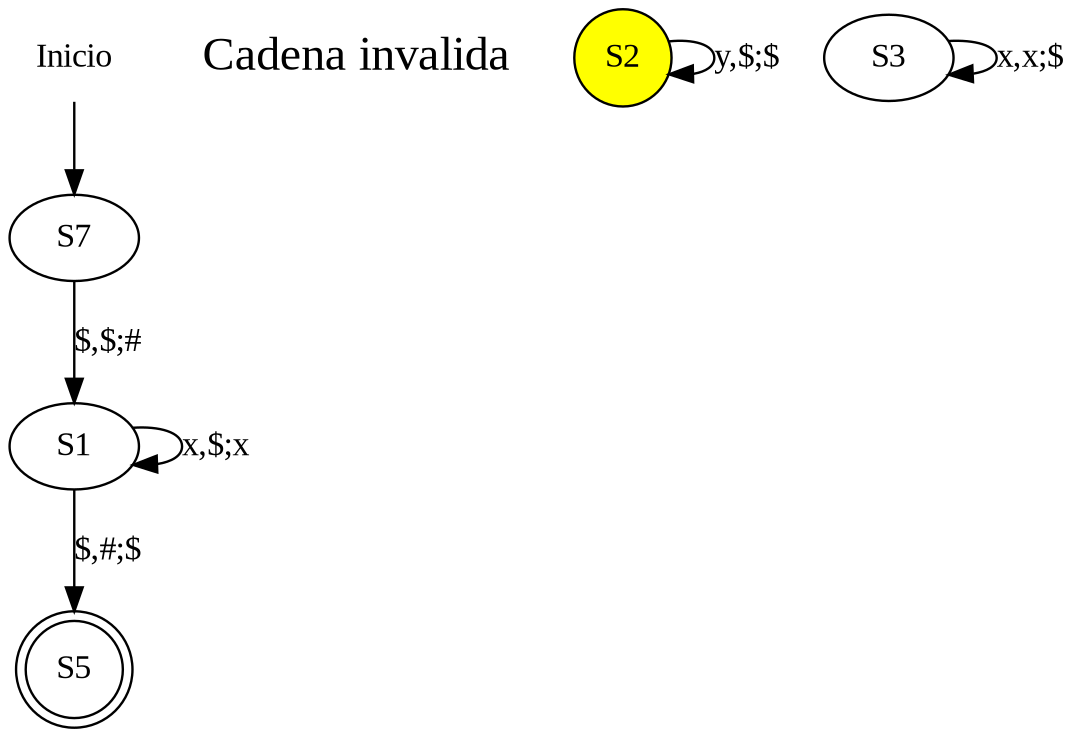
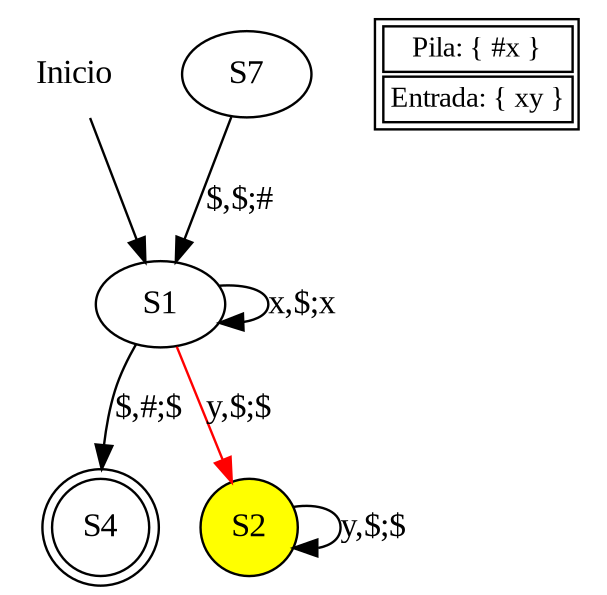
  digraph {
    fontname="Liberation Serif"
    rankdir=TB
    node [fontname="Liberation Serif"]
    edge [fontname="Liberation Serif"]
-   S4 [shape=doublecircle label=S5]
-   n2 [fontsize=20 label="Cadena invalida" shape=plaintext]
+   S4 [shape=doublecircle]
    S2 [fillcolor=yellow shape=circle style=filled]
-   S3
    Inicio [shape=plaintext]
    n6 [label=S7]
    S1
+   n8 [fontsize=12 label=<<TABLE BORDER="1"><TR><TD>Pila: { #x }</TD></TR><TR><TD>Entrada: { xy }</TD></TR></TABLE>> shape=plaintext]
    S2 -> S2 [label="y,$;$"]
-   S3 -> S3 [label="x,x;$"]
-   Inicio -> n6
+   Inicio -> S1
    n6 -> S1 [label="$,$;#"]
    S1 -> S4 [label="$,#;$"]
+   S1 -> S2 [color=red label="y,$;$"]
    S1 -> S1 [label="x,$;x"]
  }
